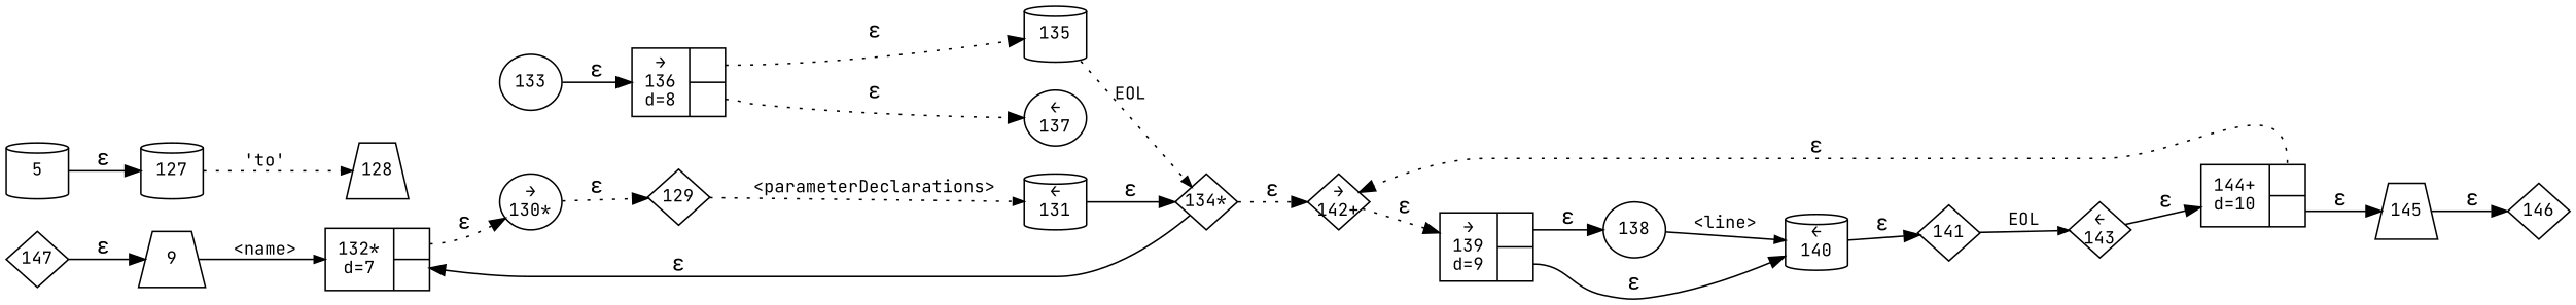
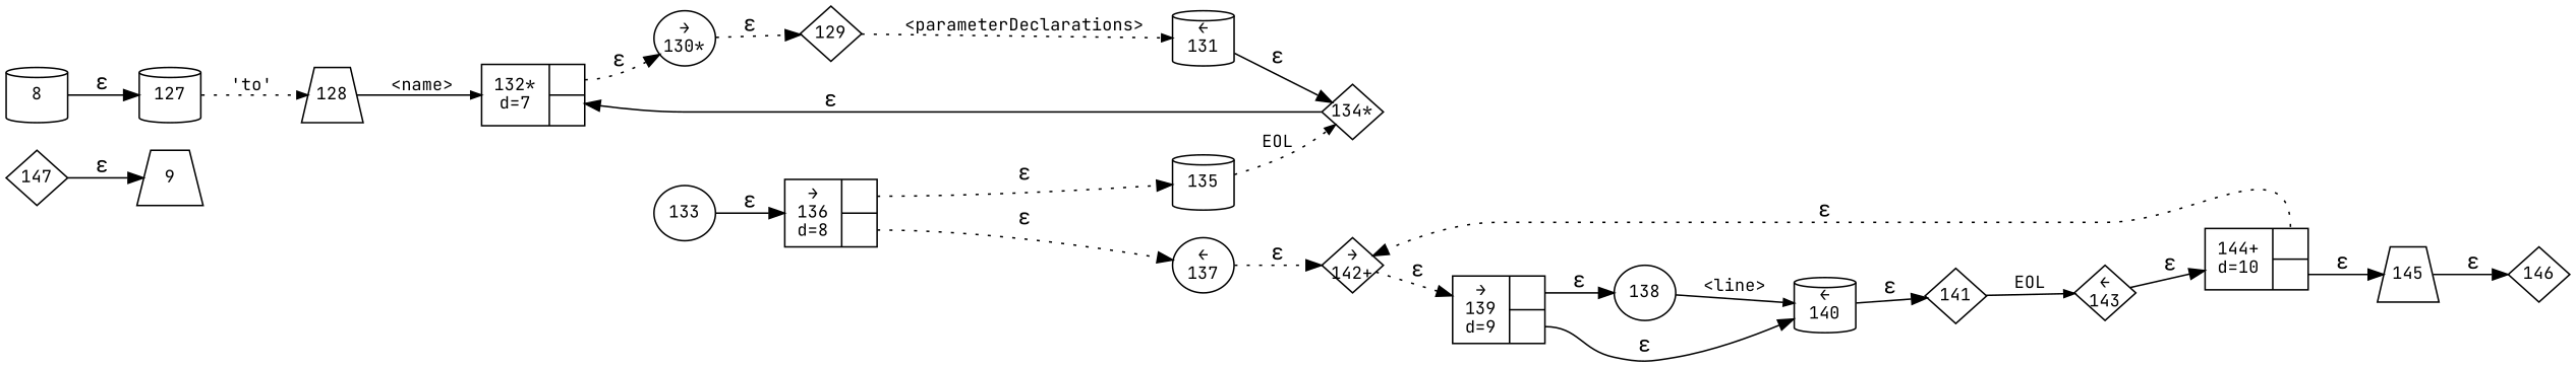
  digraph {
    fontname="JetBrains Mono"
    rankdir=LR
    node [fixedsize=true fontname="JetBrains Mono" fontsize=11 shape=diamond peripheries=1]
    edge [fontname="JetBrains Mono" style=solid]
    n1 [label=9 shape=trapezium width=.6 peripheries=""]
    n2 [label=128 shape=trapezium width=.55]
    n3 [fixedsize=false label="{132*\nd=7|{<p0>|<p1>}}" shape=record]
    n4 [label="&rarr;\n130*" shape=ellipse width=.55]
    n5 [label=129 width=.55]
    n6 [label="&larr;\n131" shape=cylinder width=.55]
    n7 [label="134*" width=.55]
    n8 [label=133 shape=ellipse width=.55]
    n9 [fixedsize=false label="{&rarr;\n136\nd=8|{<p0>|<p1>}}" shape=record]
    n10 [label=135 shape=cylinder width=.55]
    n11 [label="&larr;\n137" shape=ellipse width=.55]
    n12 [label="&rarr;\n142+" width=.55]
-   n13 [label=5 shape=cylinder width=.55]
+   n13 [label=8 shape=cylinder width=.55]
    n14 [label=127 shape=cylinder width=.55]
    n15 [fixedsize=false label="{&rarr;\n139\nd=9|{<p0>|<p1>}}" shape=record]
    n16 [label=138 shape=ellipse width=.55]
    n17 [label="&larr;\n140" shape=cylinder width=.55]
    n18 [label=141 width=.55]
    n19 [label="&larr;\n143" width=.55]
    n20 [fixedsize=false label="{144+\nd=10|{<p0>|<p1>}}" shape=record]
    n21 [label=145 shape=trapezium width=.55]
    n22 [label=146 width=.55]
    n23 [label=147 width=.55]
-   n1 -> n3 [arrowhead=normal arrowsize=.7 fontsize=11 label="<name>"]
+   n2 -> n3 [arrowhead=normal arrowsize=.7 fontsize=11 label="<name>"]
    n3 -> n4 [label="&epsilon;" style=dotted tailport=p0]
    n4 -> n5 [label="&epsilon;" style=dotted]
    n5 -> n6 [arrowhead=normal arrowsize=.7 fontsize=11 label="<parameterDeclarations>" style=dotted]
    n6 -> n7 [label="&epsilon;"]
    n7 -> n3 [label="&epsilon;"]
    n8 -> n9 [label="&epsilon;"]
    n9 -> n10 [label="&epsilon;" style=dotted tailport=p0]
    n9 -> n11 [label="&epsilon;" style=dotted tailport=p1]
    n10 -> n7 [arrowhead=normal arrowsize=.7 fontsize=11 label=EOL style=dotted]
-   n7 -> n12 [label="&epsilon;" style=dotted]
+   n11 -> n12 [label="&epsilon;" style=dotted]
    n12 -> n15 [label="&epsilon;" style=dotted]
    n13 -> n14 [label="&epsilon;"]
    n14 -> n2 [arrowhead=normal arrowsize=.7 fontsize=11 label="'to'" style=dotted]
    n15 -> n16 [label="&epsilon;" tailport=p0]
    n15 -> n17 [label="&epsilon;" tailport=p1]
    n16 -> n17 [arrowhead=normal arrowsize=.7 fontsize=11 label="<line>"]
    n17 -> n18 [label="&epsilon;"]
    n18 -> n19 [arrowhead=normal arrowsize=.7 fontsize=11 label=EOL]
    n19 -> n20 [label="&epsilon;"]
    n20 -> n12 [label="&epsilon;" style=dotted tailport=p0]
    n20 -> n21 [label="&epsilon;" tailport=p1]
    n21 -> n22 [label="&epsilon;"]
    n23 -> n1 [label="&epsilon;"]
  }
